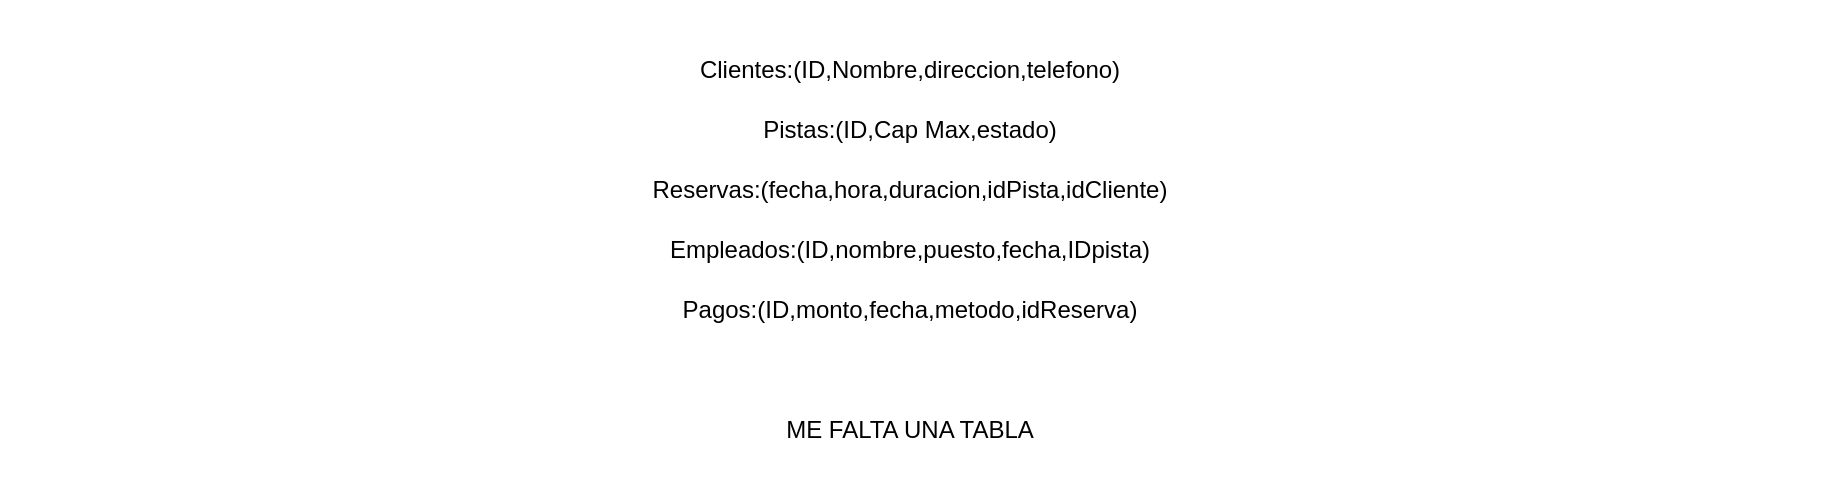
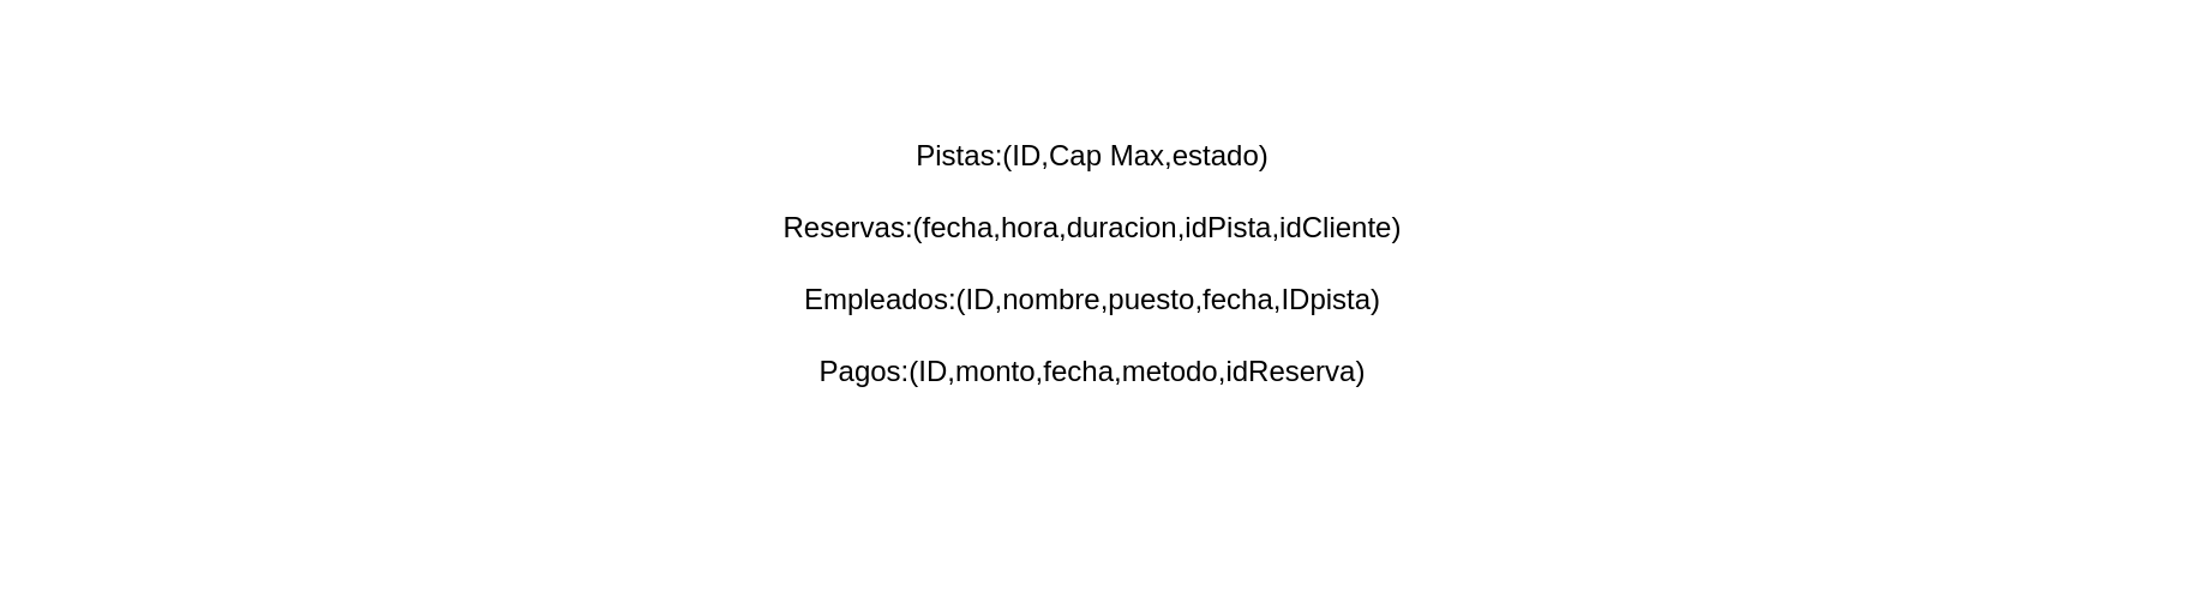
  <mxCell id="0" />
  <mxCell id="1" parent="0" />
- <mxCell id="2" value="Clientes:(ID,Nombre,direccion,telefono)" style="text;html=1;align=center;verticalAlign=middle;whiteSpace=wrap;rounded=0;" vertex="1" parent="1"><mxGeometry x="20" y="20" width="870" height="30" as="geometry" /></mxCell>
  <mxCell id="3" value="Pistas:(ID,Cap Max,estado)" style="text;html=1;align=center;verticalAlign=middle;whiteSpace=wrap;rounded=0;" vertex="1" parent="1"><mxGeometry x="20" y="50" width="870" height="30" as="geometry" /></mxCell>
  <mxCell id="4" value="Reservas:(fecha,hora,duracion,idPista,idCliente)" style="text;html=1;align=center;verticalAlign=middle;whiteSpace=wrap;rounded=0;" vertex="1" parent="1"><mxGeometry x="20" y="80" width="870" height="30" as="geometry" /></mxCell>
  <mxCell id="5" value="Empleados:(ID,nombre,puesto,fecha,IDpista)" style="text;html=1;align=center;verticalAlign=middle;whiteSpace=wrap;rounded=0;" vertex="1" parent="1"><mxGeometry x="20" y="110" width="870" height="30" as="geometry" /></mxCell>
  <mxCell id="6" value="Pagos:(ID,monto,fecha,metodo,idReserva)" style="text;html=1;align=center;verticalAlign=middle;whiteSpace=wrap;rounded=0;" vertex="1" parent="1"><mxGeometry x="20" y="140" width="870" height="30" as="geometry" /></mxCell>
- <mxCell id="7" value="ME FALTA UNA TABLA" style="text;html=1;align=center;verticalAlign=middle;whiteSpace=wrap;rounded=0;" vertex="1" parent="1"><mxGeometry x="20" y="200" width="870" height="30" as="geometry" /></mxCell>
